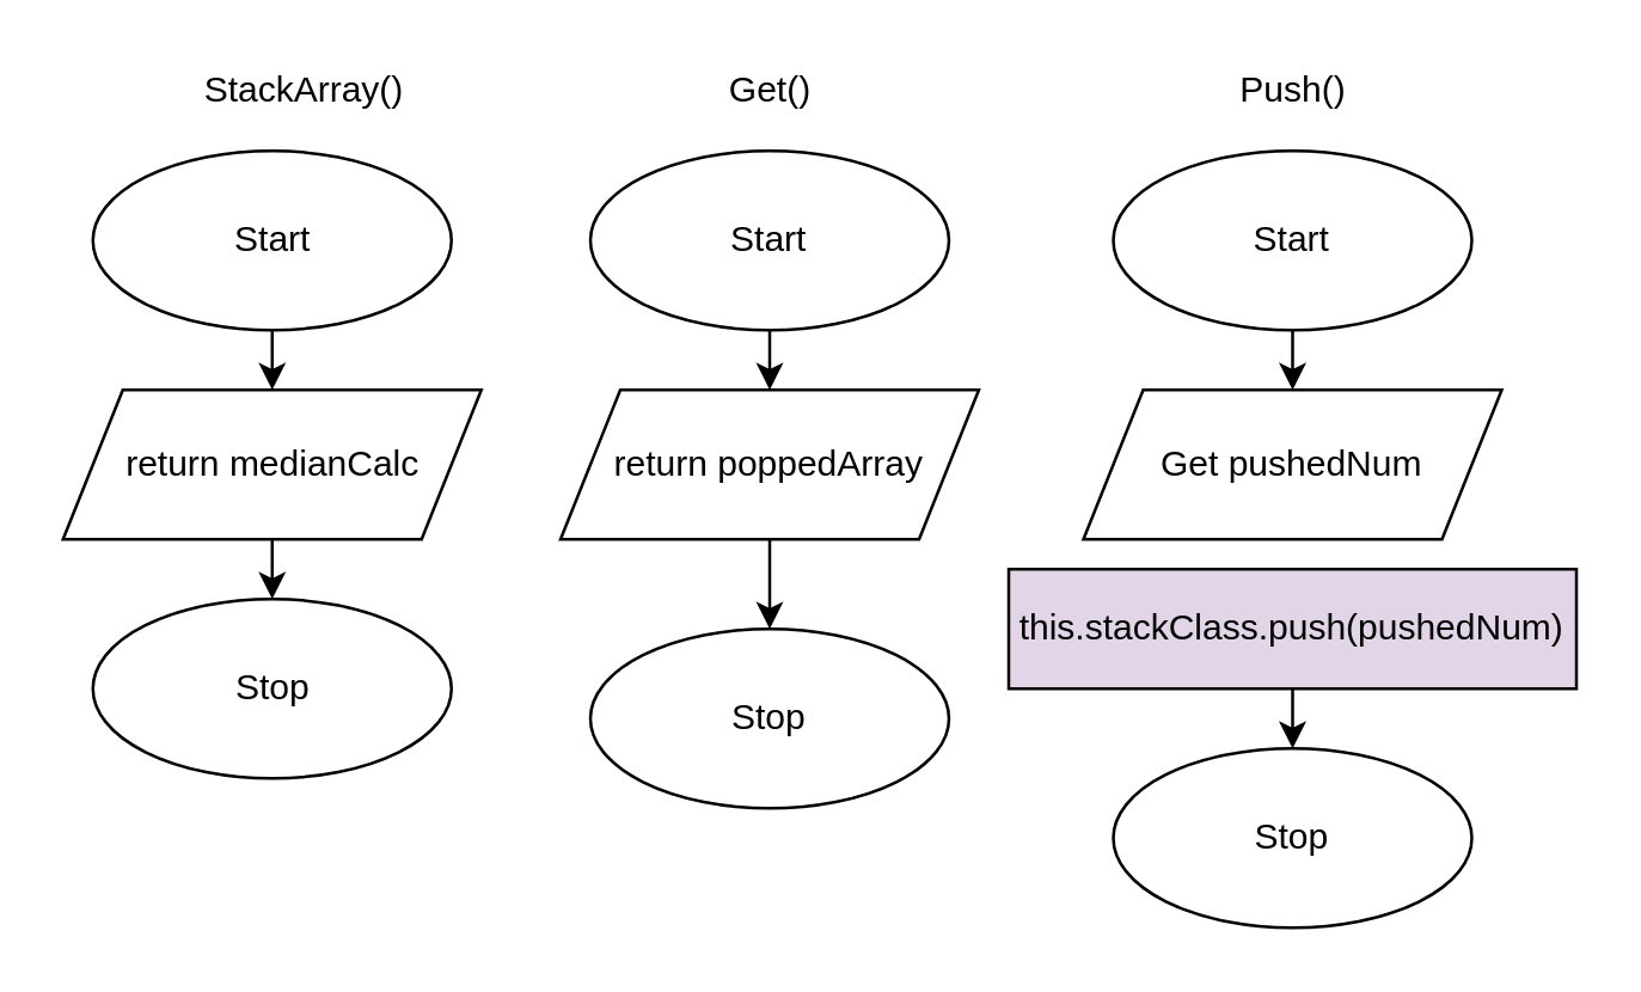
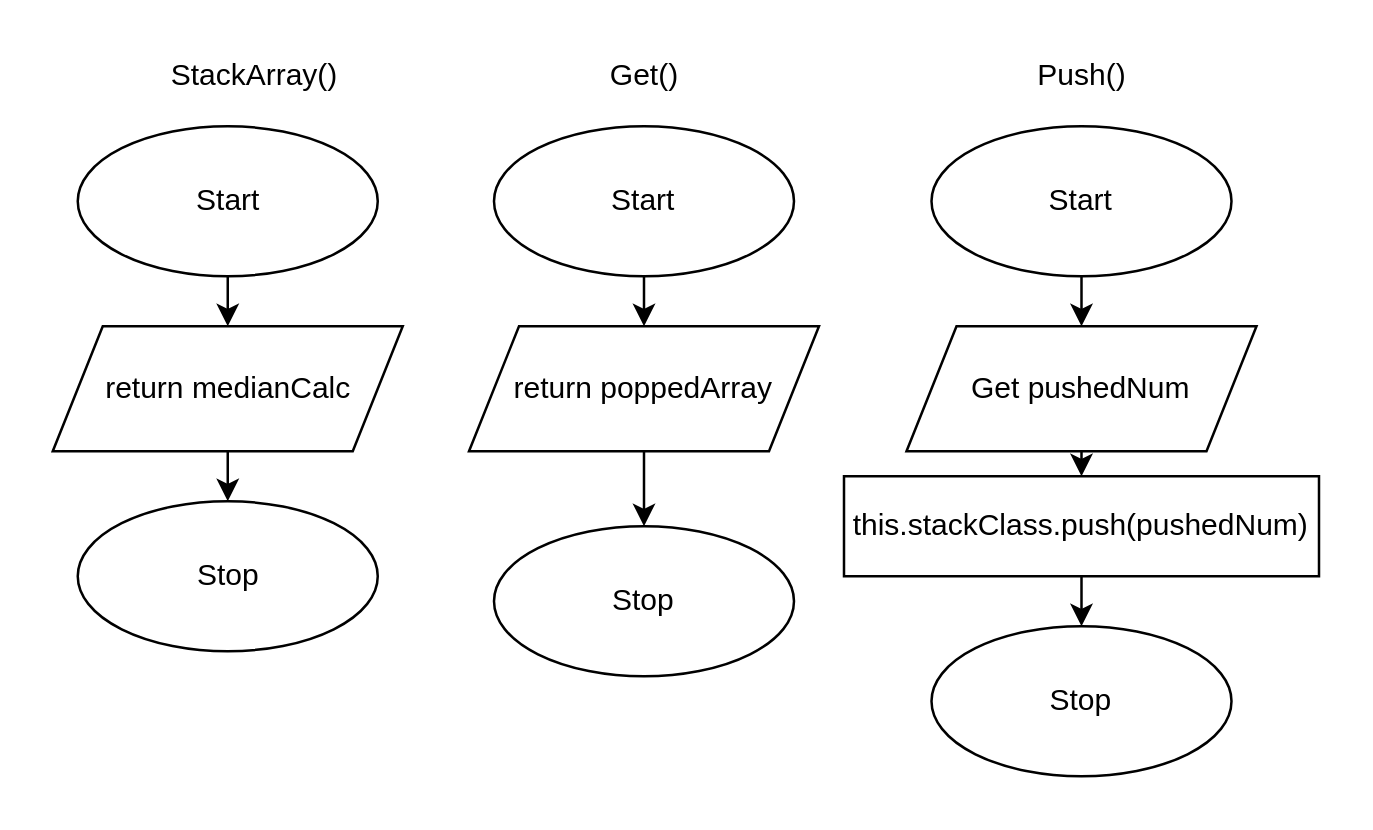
  <mxCell id="0" />
  <mxCell id="1" parent="0" />
  <mxCell id="2" style="edgeStyle=none;html=1;entryX=0.5;entryY=0;entryDx=0;entryDy=0;" edge="1" parent="1" source="3" target="5"><mxGeometry relative="1" as="geometry" /></mxCell>
  <mxCell id="3" value="Start" style="ellipse;whiteSpace=wrap;html=1;" parent="1" vertex="1"><mxGeometry x="30.5" y="50" width="120" height="60" as="geometry" /></mxCell>
  <mxCell id="4" value="" style="edgeStyle=none;html=1;" parent="1" source="5" target="6" edge="1"><mxGeometry relative="1" as="geometry" /></mxCell>
  <mxCell id="5" value="return medianCalc" style="shape=parallelogram;perimeter=parallelogramPerimeter;whiteSpace=wrap;html=1;fixedSize=1;" parent="1" vertex="1"><mxGeometry x="20.5" y="130" width="140" height="50" as="geometry" /></mxCell>
  <mxCell id="6" value="Stop" style="ellipse;whiteSpace=wrap;html=1;" parent="1" vertex="1"><mxGeometry x="30.5" y="200" width="120" height="60" as="geometry" /></mxCell>
  <mxCell id="7" value="StackArray()" style="text;html=1;align=center;verticalAlign=middle;resizable=0;points=[];autosize=1;strokeColor=none;fillColor=none;" vertex="1" parent="1"><mxGeometry x="61" y="20" width="80" height="20" as="geometry" /></mxCell>
  <mxCell id="8" style="edgeStyle=none;html=1;entryX=0.5;entryY=0;entryDx=0;entryDy=0;" edge="1" parent="1" source="9" target="11"><mxGeometry relative="1" as="geometry" /></mxCell>
  <mxCell id="9" value="Start" style="ellipse;whiteSpace=wrap;html=1;" vertex="1" parent="1"><mxGeometry x="197" y="50" width="120" height="60" as="geometry" /></mxCell>
  <mxCell id="10" value="" style="edgeStyle=none;html=1;" edge="1" parent="1" source="11" target="12"><mxGeometry relative="1" as="geometry" /></mxCell>
  <mxCell id="11" value="return poppedArray" style="shape=parallelogram;perimeter=parallelogramPerimeter;whiteSpace=wrap;html=1;fixedSize=1;" vertex="1" parent="1"><mxGeometry x="187" y="130" width="140" height="50" as="geometry" /></mxCell>
  <mxCell id="12" value="Stop" style="ellipse;whiteSpace=wrap;html=1;" vertex="1" parent="1"><mxGeometry x="197" y="210" width="120" height="60" as="geometry" /></mxCell>
  <mxCell id="13" value="Get()" style="text;html=1;align=center;verticalAlign=middle;resizable=0;points=[];autosize=1;strokeColor=none;fillColor=none;" vertex="1" parent="1"><mxGeometry x="237" y="20" width="40" height="20" as="geometry" /></mxCell>
  <mxCell id="14" style="edgeStyle=none;html=1;entryX=0.5;entryY=0;entryDx=0;entryDy=0;" edge="1" parent="1" source="15" target="17"><mxGeometry relative="1" as="geometry" /></mxCell>
  <mxCell id="15" value="Start" style="ellipse;whiteSpace=wrap;html=1;" vertex="1" parent="1"><mxGeometry x="372" y="50" width="120" height="60" as="geometry" /></mxCell>
+ <mxCell id="16" style="edgeStyle=none;html=1;entryX=0.5;entryY=0;entryDx=0;entryDy=0;" edge="1" parent="1" source="17" target="21"><mxGeometry relative="1" as="geometry" /></mxCell>
  <mxCell id="17" value="Get pushedNum" style="shape=parallelogram;perimeter=parallelogramPerimeter;whiteSpace=wrap;html=1;fixedSize=1;" vertex="1" parent="1"><mxGeometry x="362" y="130" width="140" height="50" as="geometry" /></mxCell>
  <mxCell id="18" value="Stop" style="ellipse;whiteSpace=wrap;html=1;" vertex="1" parent="1"><mxGeometry x="372" y="250" width="120" height="60" as="geometry" /></mxCell>
  <mxCell id="19" value="Push()" style="text;html=1;align=center;verticalAlign=middle;resizable=0;points=[];autosize=1;strokeColor=none;fillColor=none;" vertex="1" parent="1"><mxGeometry x="407" y="20" width="50" height="20" as="geometry" /></mxCell>
  <mxCell id="20" value="" style="edgeStyle=none;html=1;" edge="1" parent="1" source="21" target="18"><mxGeometry relative="1" as="geometry" /></mxCell>
- <mxCell id="21" value="this.stackClass.push(pushedNum)" style="whiteSpace=wrap;html=1;fillColor=#e1d5e7;" vertex="1" parent="1"><mxGeometry x="337" y="190" width="190" height="40" as="geometry" /></mxCell>
+ <mxCell id="21" value="this.stackClass.push(pushedNum)" style="whiteSpace=wrap;html=1;" vertex="1" parent="1"><mxGeometry x="337" y="190" width="190" height="40" as="geometry" /></mxCell>
